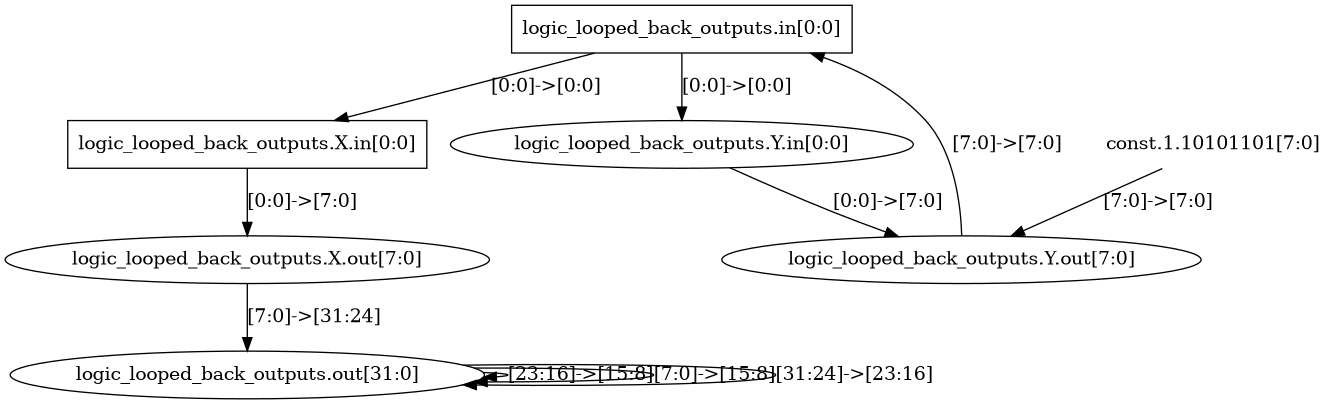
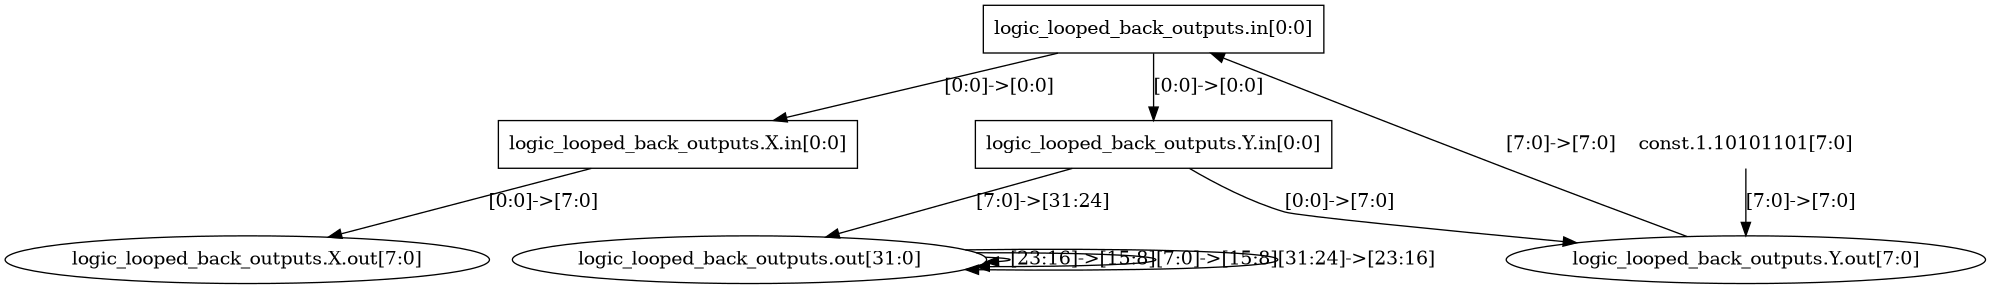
  digraph {
    node [shape=rectangle]
    n1 [label="logic_looped_back_outputs.in[0:0]"]
    n2 [label="logic_looped_back_outputs.X.in[0:0]"]
-   n3 [label="logic_looped_back_outputs.Y.in[0:0]" shape=ellipse]
+   n3 [label="logic_looped_back_outputs.Y.in[0:0]"]
    n4 [label="logic_looped_back_outputs.X.out[7:0]" shape=ellipse]
    n5 [label="logic_looped_back_outputs.Y.out[7:0]" shape=ellipse]
    n6 [label="logic_looped_back_outputs.out[31:0]" shape=ellipse]
    n7 [label="const.1.10101101[7:0]" shape=none]
    n1 -> n2 [label="[0:0]->[0:0]"]
    n1 -> n3 [label="[0:0]->[0:0]"]
    n2 -> n4 [label="[0:0]->[7:0]"]
    n3 -> n5 [label="[0:0]->[7:0]"]
-   n4 -> n6 [label="[7:0]->[31:24]"]
+   n3 -> n6 [label="[7:0]->[31:24]"]
    n5 -> n1 [label="[7:0]->[7:0]"]
    n6 -> n6 [label="[23:16]->[15:8]"]
    n6 -> n6 [label="[7:0]->[15:8]"]
    n6 -> n6 [label="[31:24]->[23:16]"]
    n7 -> n5 [label="[7:0]->[7:0]"]
  }
